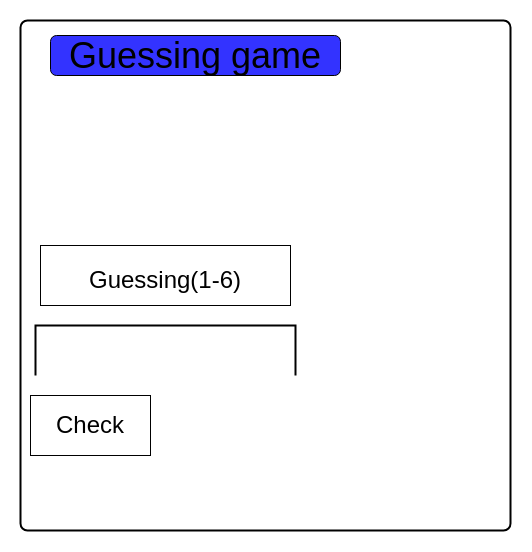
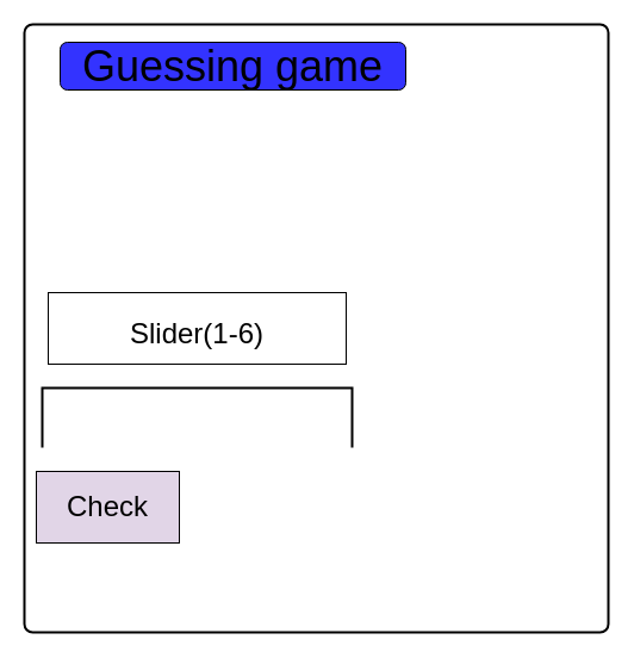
  <mxCell id="0" />
  <mxCell id="1" parent="0" />
  <mxCell id="2" value="" style="rounded=1;whiteSpace=wrap;html=1;absoluteArcSize=1;arcSize=14;strokeWidth=2;" vertex="1" parent="1"><mxGeometry x="20" y="20" width="490" height="510" as="geometry" /></mxCell>
  <mxCell id="3" value="&lt;font style=&quot;font-size: 36px&quot;&gt;Guessing game&lt;/font&gt;" style="whiteSpace=wrap;html=1;fillColor=#3333FF;rounded=1;" vertex="1" parent="1"><mxGeometry x="50" y="35" width="290" height="40" as="geometry" /></mxCell>
  <mxCell id="4" value="" style="strokeWidth=2;html=1;shape=mxgraph.flowchart.annotation_1;align=left;pointerEvents=1;fontSize=36;fillColor=#3333FF;rotation=90;" vertex="1" parent="1"><mxGeometry x="140" y="220" width="50" height="260" as="geometry" /></mxCell>
- <mxCell id="5" value="&lt;font style=&quot;font-size: 24px&quot;&gt;Guessing(1-6)&lt;/font&gt;" style="whiteSpace=wrap;html=1;fontSize=36;fillColor=#FFFFFF;" vertex="1" parent="1"><mxGeometry x="40" y="245" width="250" height="60" as="geometry" /></mxCell>
- <mxCell id="6" value="Check" style="whiteSpace=wrap;html=1;fontSize=24;fillColor=#FFFFFF;" vertex="1" parent="1"><mxGeometry x="30" y="395" width="120" height="60" as="geometry" /></mxCell>
+ <mxCell id="5" value="&lt;font style=&quot;font-size: 24px&quot;&gt;Slider(1-6)&lt;/font&gt;" style="whiteSpace=wrap;html=1;fontSize=36;fillColor=#FFFFFF;" vertex="1" parent="1"><mxGeometry x="40" y="245" width="250" height="60" as="geometry" /></mxCell>
+ <mxCell id="6" value="Check" style="whiteSpace=wrap;html=1;fontSize=24;fillColor=#e1d5e7;" vertex="1" parent="1"><mxGeometry x="30" y="395" width="120" height="60" as="geometry" /></mxCell>
